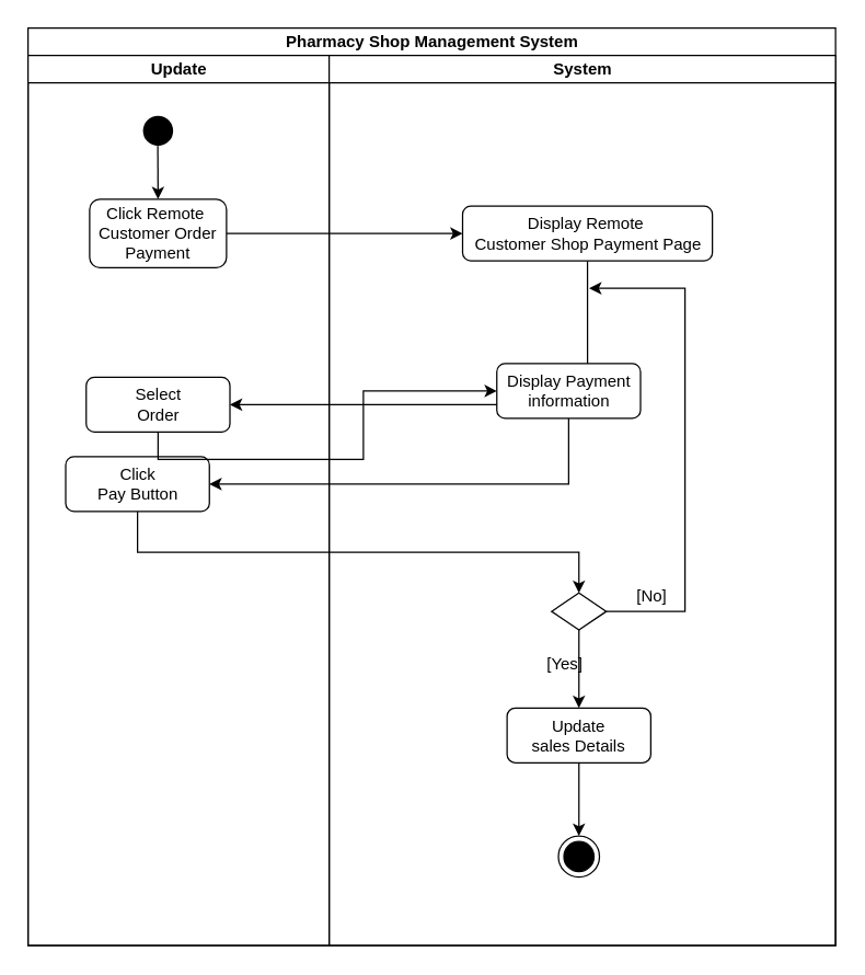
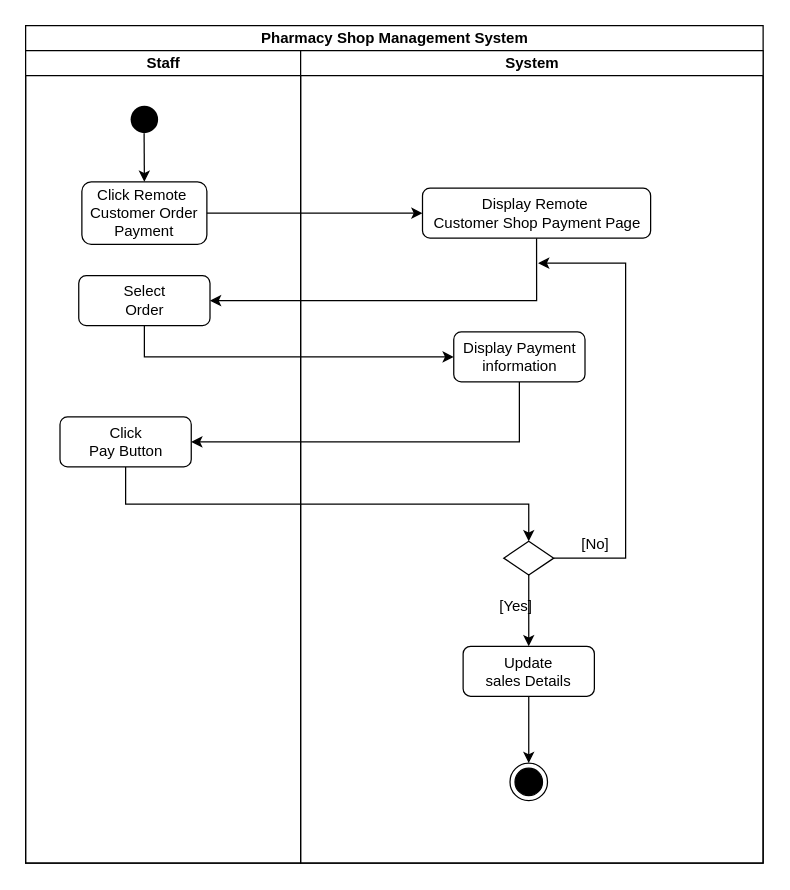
  <mxCell id="0" />
  <mxCell id="1" parent="0" />
  <mxCell id="2" value="Pharmacy Shop Management System" style="swimlane;childLayout=stackLayout;resizeParent=1;resizeParentMax=0;startSize=20;html=1;" parent="1" vertex="1"><mxGeometry x="20" y="20" width="590" height="670" as="geometry" /></mxCell>
- <mxCell id="3" value="Update" style="swimlane;startSize=20;html=1;" parent="2" vertex="1"><mxGeometry y="20" width="220" height="650" as="geometry" /></mxCell>
+ <mxCell id="3" value="Staff" style="swimlane;startSize=20;html=1;" parent="2" vertex="1"><mxGeometry y="20" width="220" height="650" as="geometry" /></mxCell>
  <mxCell id="4" style="rounded=0;orthogonalLoop=1;jettySize=auto;html=1;exitX=0.493;exitY=0.867;exitDx=0;exitDy=0;entryX=0.5;entryY=0;entryDx=0;entryDy=0;exitPerimeter=0;" parent="3" source="5" target="6" edge="1"><mxGeometry relative="1" as="geometry" /></mxCell>
  <mxCell id="5" value="" style="ellipse;shape=startState;fillColor=#000000;strokeColor=none;" parent="3" vertex="1"><mxGeometry x="80" y="40" width="30" height="30" as="geometry" /></mxCell>
  <mxCell id="6" value="Click Remote&amp;nbsp;&lt;br style=&quot;border-color: var(--border-color);&quot;&gt;Customer Order&lt;br&gt;Payment" style="rounded=1;whiteSpace=wrap;html=1;" parent="3" vertex="1"><mxGeometry x="45" y="105" width="100" height="50" as="geometry" /></mxCell>
- <mxCell id="7" value="Select&lt;br&gt;Order" style="rounded=1;whiteSpace=wrap;html=1;" parent="3" vertex="1"><mxGeometry x="42.5" y="235" width="105" height="40" as="geometry" /></mxCell>
+ <mxCell id="7" value="Select&lt;br&gt;Order" style="rounded=1;whiteSpace=wrap;html=1;" parent="3" vertex="1"><mxGeometry x="42.5" y="180" width="105" height="40" as="geometry" /></mxCell>
  <mxCell id="8" value="Click&lt;br&gt;Pay Button" style="rounded=1;whiteSpace=wrap;html=1;" parent="3" vertex="1"><mxGeometry x="27.5" y="293" width="105" height="40" as="geometry" /></mxCell>
  <mxCell id="9" style="edgeStyle=orthogonalEdgeStyle;rounded=0;orthogonalLoop=1;jettySize=auto;html=1;exitX=1;exitY=0.5;exitDx=0;exitDy=0;entryX=0;entryY=0.5;entryDx=0;entryDy=0;" parent="2" source="6" target="20" edge="1"><mxGeometry relative="1" as="geometry" /></mxCell>
  <mxCell id="10" style="edgeStyle=orthogonalEdgeStyle;rounded=0;orthogonalLoop=1;jettySize=auto;html=1;exitX=0.5;exitY=1;exitDx=0;exitDy=0;entryX=1;entryY=0.5;entryDx=0;entryDy=0;" parent="2" source="20" target="7" edge="1"><mxGeometry relative="1" as="geometry" /></mxCell>
  <mxCell id="11" style="edgeStyle=orthogonalEdgeStyle;rounded=0;orthogonalLoop=1;jettySize=auto;html=1;exitX=0.5;exitY=1;exitDx=0;exitDy=0;entryX=0;entryY=0.5;entryDx=0;entryDy=0;" parent="2" source="7" target="24" edge="1"><mxGeometry relative="1" as="geometry" /></mxCell>
  <mxCell id="12" style="edgeStyle=orthogonalEdgeStyle;rounded=0;orthogonalLoop=1;jettySize=auto;html=1;exitX=0.5;exitY=1;exitDx=0;exitDy=0;entryX=1;entryY=0.5;entryDx=0;entryDy=0;" parent="2" source="24" target="8" edge="1"><mxGeometry relative="1" as="geometry" /></mxCell>
  <mxCell id="13" style="edgeStyle=orthogonalEdgeStyle;rounded=0;orthogonalLoop=1;jettySize=auto;html=1;exitX=0.5;exitY=1;exitDx=0;exitDy=0;entryX=0.5;entryY=0;entryDx=0;entryDy=0;" parent="2" source="8" target="18" edge="1"><mxGeometry relative="1" as="geometry" /></mxCell>
  <mxCell id="14" value="System" style="swimlane;startSize=20;html=1;" parent="2" vertex="1"><mxGeometry x="220" y="20" width="370" height="650" as="geometry" /></mxCell>
  <mxCell id="15" value="[No]" style="text;html=1;strokeColor=none;fillColor=none;align=center;verticalAlign=middle;whiteSpace=wrap;rounded=0;" parent="14" vertex="1"><mxGeometry x="197.5" y="380" width="76" height="30" as="geometry" /></mxCell>
  <mxCell id="16" style="edgeStyle=orthogonalEdgeStyle;rounded=0;orthogonalLoop=1;jettySize=auto;html=1;exitX=0.5;exitY=1;exitDx=0;exitDy=0;entryX=0.5;entryY=0;entryDx=0;entryDy=0;" parent="14" source="18" target="22" edge="1"><mxGeometry relative="1" as="geometry" /></mxCell>
  <mxCell id="17" style="rounded=0;orthogonalLoop=1;jettySize=auto;html=1;exitX=1;exitY=0.5;exitDx=0;exitDy=0;" parent="14" source="18" edge="1"><mxGeometry relative="1" as="geometry"><mxPoint x="190" y="170" as="targetPoint" /><Array as="points"><mxPoint x="260" y="406" /><mxPoint x="260" y="170" /></Array></mxGeometry></mxCell>
  <mxCell id="18" value="" style="rhombus;whiteSpace=wrap;html=1;" parent="14" vertex="1"><mxGeometry x="162.5" y="392.5" width="40" height="27" as="geometry" /></mxCell>
  <mxCell id="19" value="" style="ellipse;html=1;shape=endState;fillColor=#000000;strokeColor=#000000;" parent="14" vertex="1"><mxGeometry x="167.5" y="570" width="30" height="30" as="geometry" /></mxCell>
  <mxCell id="20" value="Display Remote&amp;nbsp;&lt;br style=&quot;border-color: var(--border-color);&quot;&gt;Customer Shop&amp;nbsp;Payment Page" style="rounded=1;whiteSpace=wrap;html=1;" parent="14" vertex="1"><mxGeometry x="97.5" y="110" width="182.5" height="40" as="geometry" /></mxCell>
  <mxCell id="21" style="edgeStyle=orthogonalEdgeStyle;rounded=0;orthogonalLoop=1;jettySize=auto;html=1;exitX=0.5;exitY=1;exitDx=0;exitDy=0;entryX=0.5;entryY=0;entryDx=0;entryDy=0;" parent="14" source="22" target="19" edge="1"><mxGeometry relative="1" as="geometry" /></mxCell>
  <mxCell id="22" value="Update&lt;br&gt;sales Details" style="rounded=1;whiteSpace=wrap;html=1;" parent="14" vertex="1"><mxGeometry x="130" y="476.5" width="105" height="40" as="geometry" /></mxCell>
  <mxCell id="23" value="[Yes]" style="text;html=1;strokeColor=none;fillColor=none;align=center;verticalAlign=middle;whiteSpace=wrap;rounded=0;" parent="14" vertex="1"><mxGeometry x="115" y="430" width="115" height="30" as="geometry" /></mxCell>
  <mxCell id="24" value="Display Payment information" style="rounded=1;whiteSpace=wrap;html=1;" parent="14" vertex="1"><mxGeometry x="122.5" y="225" width="105" height="40" as="geometry" /></mxCell>
